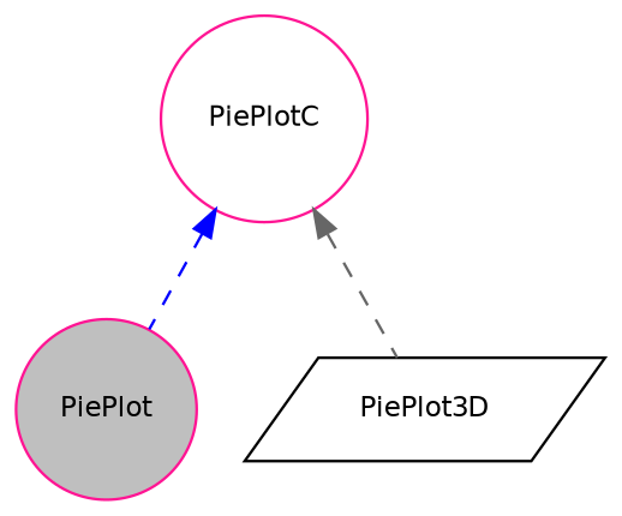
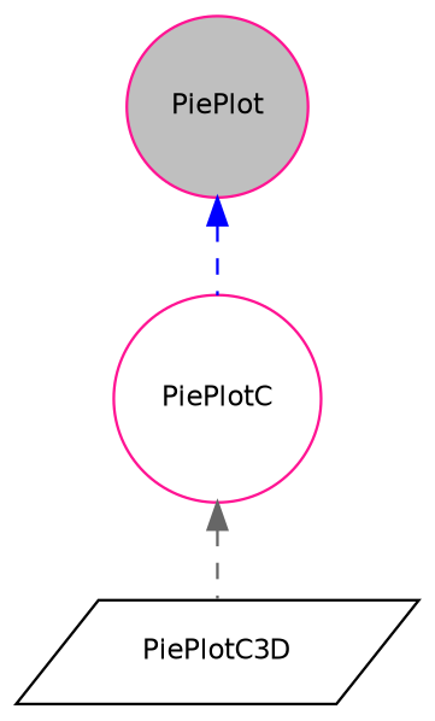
  digraph {
    node [color=deeppink fillcolor=white fontname=Helvetica fontsize=10 shape=circle style=filled]
    edge [dir=back fontname=Helvetica fontsize=10 labelfontname=Helvetica labelfontsize=10 style=dashed]
    n1 [fillcolor=grey75 fontcolor=black height=0.2 label=PiePlot width=0.4]
    n2 [height=0.2 label=PiePlotC width=0.4]
-   n3 [color=black height=0.2 label=PiePlot3D shape=parallelogram width=0.4]
-   n2 -> n1 [color=blue]
+   n3 [color=black height=0.2 label=PiePlotC3D shape=parallelogram width=0.4]
+   n1 -> n2 [color=blue]
    n2 -> n3 [color=gray40]
  }
